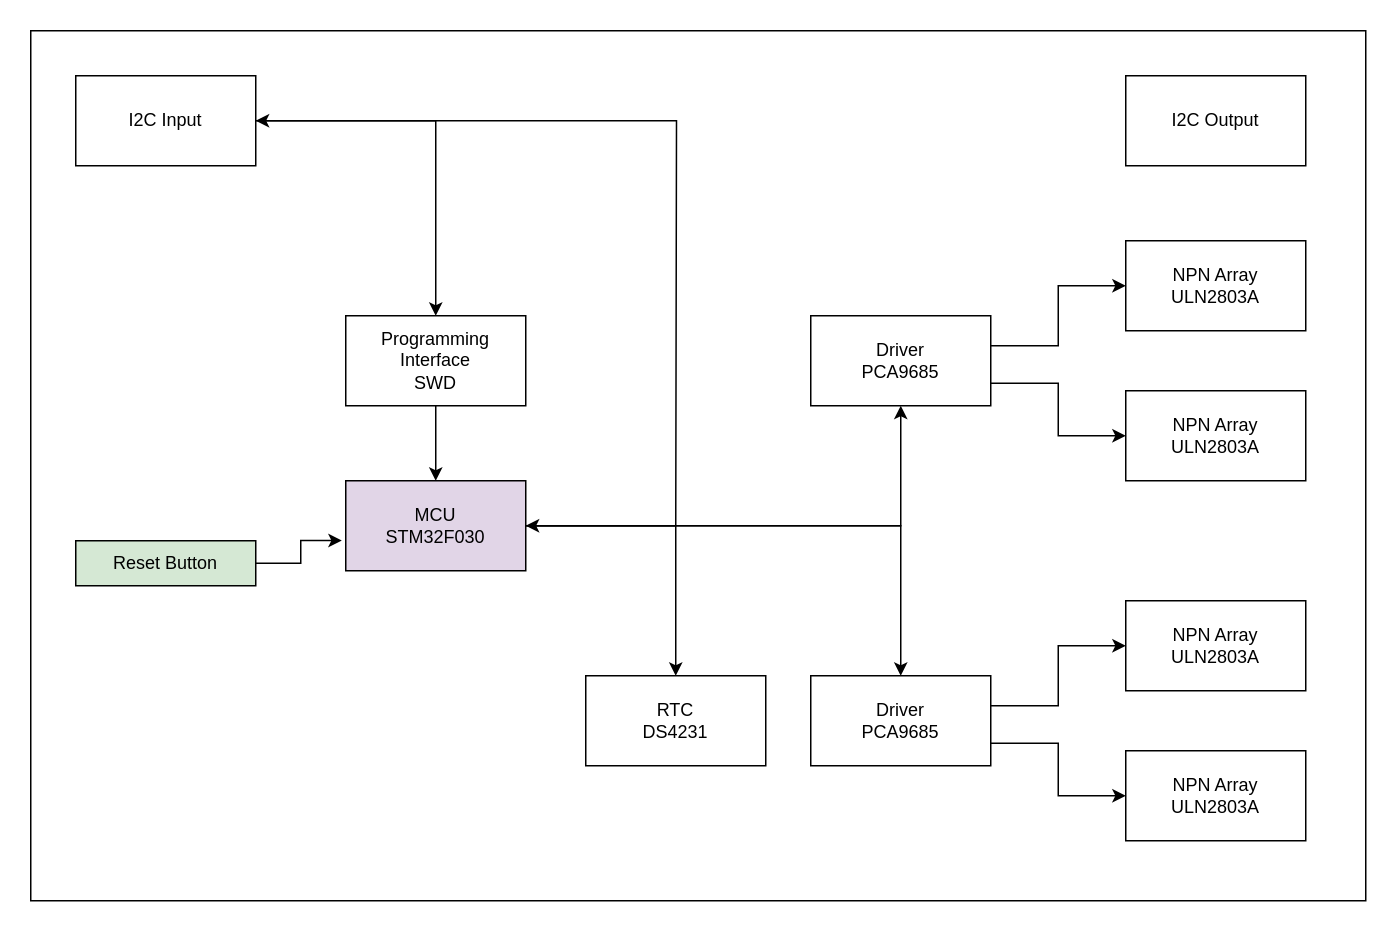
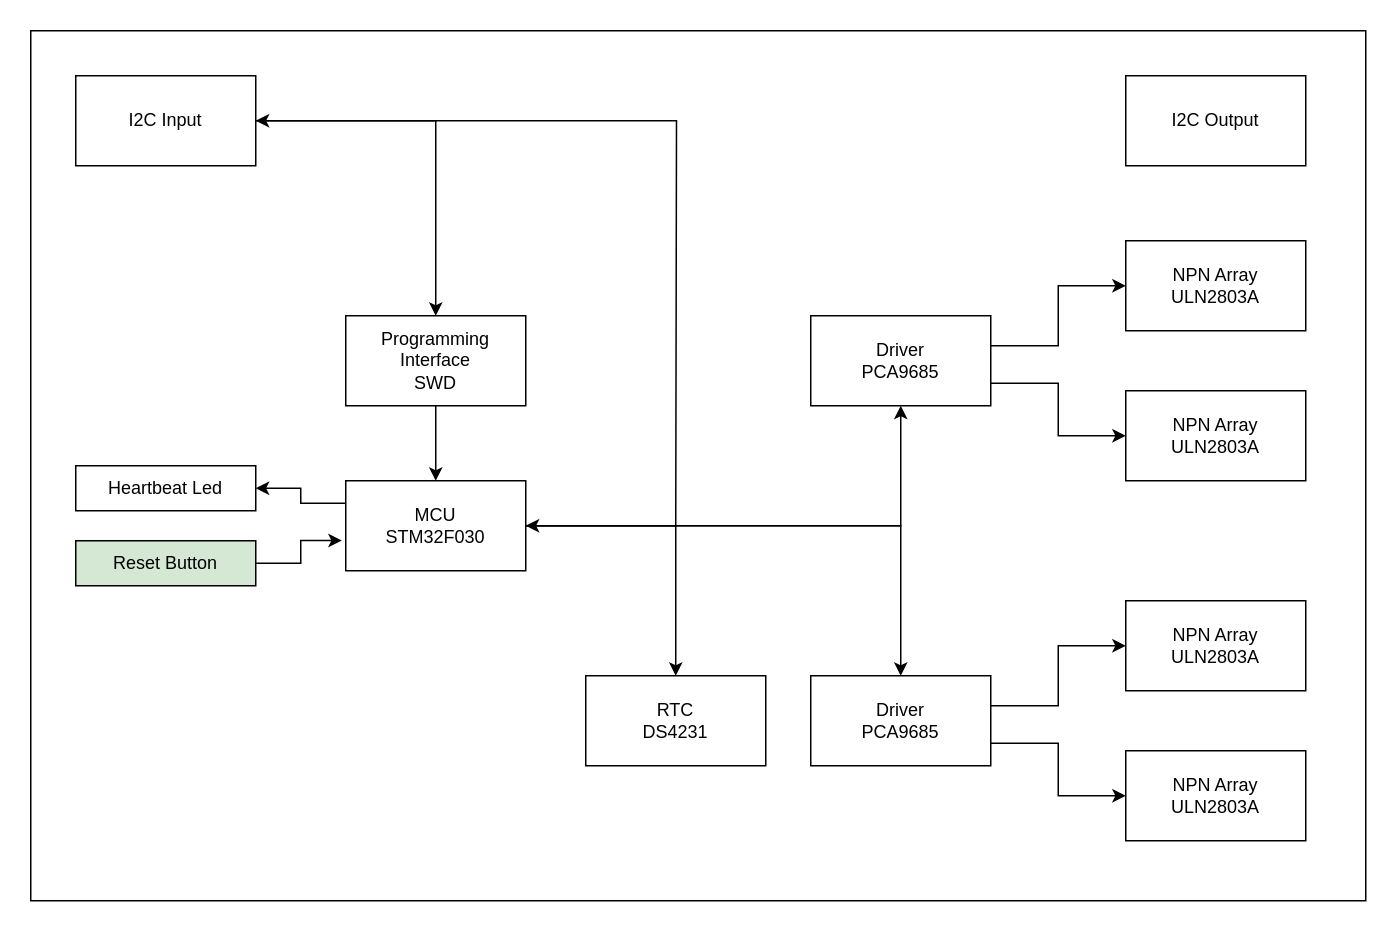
  <mxCell id="0" />
  <mxCell id="1" parent="0" />
  <mxCell id="2" value="NPN Array&lt;br&gt;ULN2803A" style="rounded=0;whiteSpace=wrap;html=1;" vertex="1" parent="1"><mxGeometry x="750" y="160" width="120" height="60" as="geometry" /></mxCell>
  <mxCell id="3" value="NPN Array&lt;br&gt;ULN2803A" style="rounded=0;whiteSpace=wrap;html=1;" vertex="1" parent="1"><mxGeometry x="750" y="260" width="120" height="60" as="geometry" /></mxCell>
  <mxCell id="4" style="edgeStyle=orthogonalEdgeStyle;rounded=0;orthogonalLoop=1;jettySize=auto;html=1;" edge="1" parent="1" source="6" target="2"><mxGeometry relative="1" as="geometry"><Array as="points"><mxPoint x="705" y="230" /><mxPoint x="705" y="190" /></Array></mxGeometry></mxCell>
  <mxCell id="5" style="edgeStyle=orthogonalEdgeStyle;rounded=0;orthogonalLoop=1;jettySize=auto;html=1;exitX=1;exitY=0.75;exitDx=0;exitDy=0;" edge="1" parent="1" source="6" target="3"><mxGeometry relative="1" as="geometry" /></mxCell>
  <mxCell id="6" value="Driver&lt;br&gt;PCA9685" style="rounded=0;whiteSpace=wrap;html=1;" vertex="1" parent="1"><mxGeometry x="540" y="210" width="120" height="60" as="geometry" /></mxCell>
  <mxCell id="7" style="edgeStyle=orthogonalEdgeStyle;rounded=0;orthogonalLoop=1;jettySize=auto;html=1;" edge="1" parent="1" source="11" target="12"><mxGeometry relative="1" as="geometry" /></mxCell>
  <mxCell id="8" style="edgeStyle=orthogonalEdgeStyle;rounded=0;orthogonalLoop=1;jettySize=auto;html=1;entryX=0.5;entryY=1;entryDx=0;entryDy=0;" edge="1" parent="1" source="11" target="6"><mxGeometry relative="1" as="geometry" /></mxCell>
  <mxCell id="9" style="edgeStyle=orthogonalEdgeStyle;rounded=0;orthogonalLoop=1;jettySize=auto;html=1;startArrow=classic;startFill=1;" edge="1" parent="1" source="11" target="17"><mxGeometry relative="1" as="geometry" /></mxCell>
- <mxCell id="11" value="MCU&lt;br&gt;STM32F030" style="rounded=0;whiteSpace=wrap;html=1;fillColor=#e1d5e7;" vertex="1" parent="1"><mxGeometry x="230" y="320" width="120" height="60" as="geometry" /></mxCell>
+ <mxCell id="10" style="edgeStyle=orthogonalEdgeStyle;rounded=0;orthogonalLoop=1;jettySize=auto;html=1;exitX=0;exitY=0.25;exitDx=0;exitDy=0;entryX=1;entryY=0.5;entryDx=0;entryDy=0;" edge="1" parent="1" source="11" target="20"><mxGeometry relative="1" as="geometry" /></mxCell>
+ <mxCell id="11" value="MCU&lt;br&gt;STM32F030" style="rounded=0;whiteSpace=wrap;html=1;" vertex="1" parent="1"><mxGeometry x="230" y="320" width="120" height="60" as="geometry" /></mxCell>
  <mxCell id="12" value="RTC&lt;br&gt;DS4231" style="rounded=0;whiteSpace=wrap;html=1;" vertex="1" parent="1"><mxGeometry x="390" y="450" width="120" height="60" as="geometry" /></mxCell>
  <mxCell id="13" value="NPN Array&lt;br&gt;ULN2803A" style="rounded=0;whiteSpace=wrap;html=1;" vertex="1" parent="1"><mxGeometry x="750" y="400" width="120" height="60" as="geometry" /></mxCell>
  <mxCell id="14" value="NPN Array&lt;br&gt;ULN2803A" style="rounded=0;whiteSpace=wrap;html=1;" vertex="1" parent="1"><mxGeometry x="750" y="500" width="120" height="60" as="geometry" /></mxCell>
  <mxCell id="15" style="edgeStyle=orthogonalEdgeStyle;rounded=0;orthogonalLoop=1;jettySize=auto;html=1;" edge="1" parent="1" source="17" target="13"><mxGeometry relative="1" as="geometry"><Array as="points"><mxPoint x="705" y="470" /><mxPoint x="705" y="430" /></Array></mxGeometry></mxCell>
  <mxCell id="16" style="edgeStyle=orthogonalEdgeStyle;rounded=0;orthogonalLoop=1;jettySize=auto;html=1;exitX=1;exitY=0.75;exitDx=0;exitDy=0;" edge="1" parent="1" source="17" target="14"><mxGeometry relative="1" as="geometry" /></mxCell>
  <mxCell id="17" value="Driver&lt;br&gt;PCA9685" style="rounded=0;whiteSpace=wrap;html=1;" vertex="1" parent="1"><mxGeometry x="540" y="450" width="120" height="60" as="geometry" /></mxCell>
  <mxCell id="18" style="edgeStyle=orthogonalEdgeStyle;rounded=0;orthogonalLoop=1;jettySize=auto;html=1;entryX=0.5;entryY=0;entryDx=0;entryDy=0;" edge="1" parent="1" source="19" target="11"><mxGeometry relative="1" as="geometry" /></mxCell>
  <mxCell id="19" value="Programming Interface&lt;br&gt;SWD" style="rounded=0;whiteSpace=wrap;html=1;" vertex="1" parent="1"><mxGeometry x="230" y="210" width="120" height="60" as="geometry" /></mxCell>
+ <mxCell id="20" value="Heartbeat Led" style="rounded=0;whiteSpace=wrap;html=1;" vertex="1" parent="1"><mxGeometry x="50" y="310" width="120" height="30" as="geometry" /></mxCell>
  <mxCell id="21" style="edgeStyle=orthogonalEdgeStyle;rounded=0;orthogonalLoop=1;jettySize=auto;html=1;entryX=-0.022;entryY=0.664;entryDx=0;entryDy=0;entryPerimeter=0;" edge="1" parent="1" source="22" target="11"><mxGeometry relative="1" as="geometry" /></mxCell>
  <mxCell id="22" value="Reset Button" style="rounded=0;whiteSpace=wrap;html=1;fillColor=#d5e8d4;" vertex="1" parent="1"><mxGeometry x="50" y="360" width="120" height="30" as="geometry" /></mxCell>
  <mxCell id="23" value="I2C Output" style="rounded=0;whiteSpace=wrap;html=1;" vertex="1" parent="1"><mxGeometry x="750" y="50" width="120" height="60" as="geometry" /></mxCell>
  <mxCell id="24" style="edgeStyle=orthogonalEdgeStyle;rounded=0;orthogonalLoop=1;jettySize=auto;html=1;" edge="1" parent="1" source="26" target="19"><mxGeometry relative="1" as="geometry" /></mxCell>
  <mxCell id="25" style="edgeStyle=orthogonalEdgeStyle;rounded=0;orthogonalLoop=1;jettySize=auto;html=1;startArrow=classic;startFill=1;endArrow=none;endFill=0;" edge="1" parent="1" source="26"><mxGeometry relative="1" as="geometry"><mxPoint x="450" y="350" as="targetPoint" /></mxGeometry></mxCell>
  <mxCell id="26" value="I2C Input" style="rounded=0;whiteSpace=wrap;html=1;" vertex="1" parent="1"><mxGeometry x="50" y="50" width="120" height="60" as="geometry" /></mxCell>
  <mxCell id="27" value="" style="rounded=0;whiteSpace=wrap;html=1;fillColor=none;" vertex="1" parent="1"><mxGeometry x="20" width="890" height="580" as="geometry" y="20" /></mxCell>
